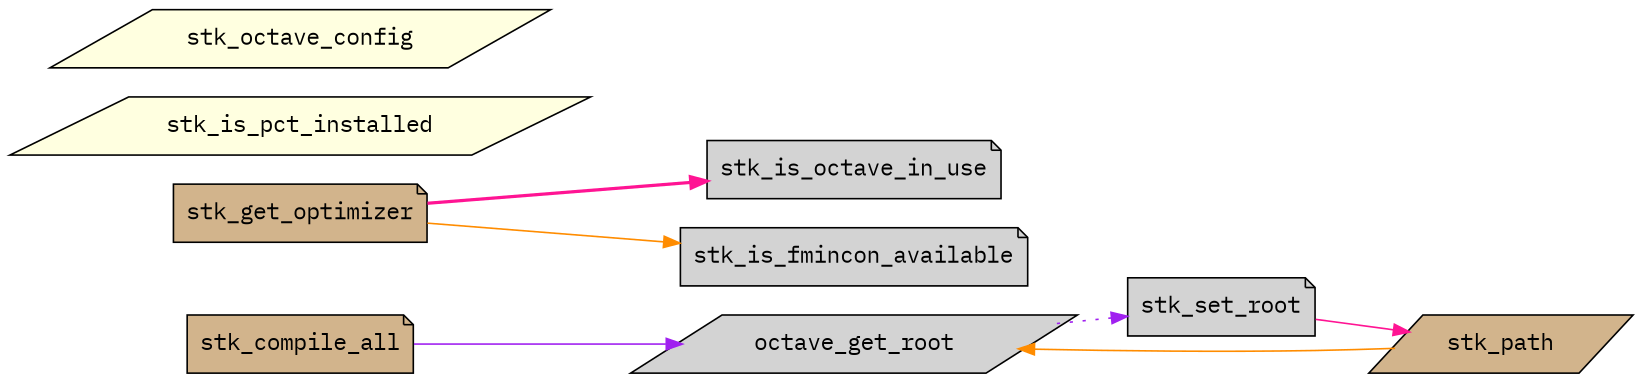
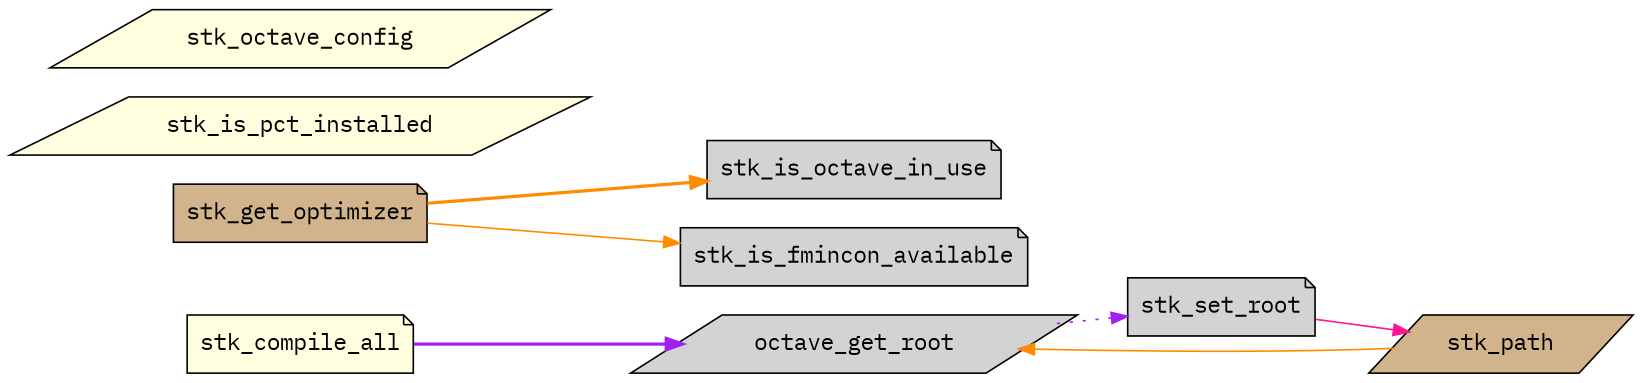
  digraph {
    fontname="IBM Plex Mono"
    rankdir=LR
    node [fillcolor=lightgrey fontname="IBM Plex Mono" shape=note style=filled]
    edge [color=purple fontname="IBM Plex Mono" style=solid]
-   stk_compile_all [fillcolor=tan]
+   stk_compile_all [fillcolor=lightyellow]
    n2 [label=octave_get_root shape=parallelogram]
    stk_set_root
    stk_path [fillcolor=tan shape=parallelogram]
    n5 [fillcolor=tan label=stk_get_optimizer]
    stk_is_octave_in_use
    stk_is_fmincon_available
    stk_is_pct_installed [fillcolor=lightyellow shape=parallelogram]
    stk_octave_config [fillcolor=lightyellow shape=parallelogram]
-   stk_compile_all -> n2
+   stk_compile_all -> n2 [style=bold]
    n2 -> stk_set_root [style=dotted]
    stk_set_root -> stk_path [color=deeppink]
    stk_path -> n2 [color=darkorange]
-   n5 -> stk_is_octave_in_use [color=deeppink style=bold]
+   n5 -> stk_is_octave_in_use [color=darkorange style=bold]
    n5 -> stk_is_fmincon_available [color=darkorange]
  }
